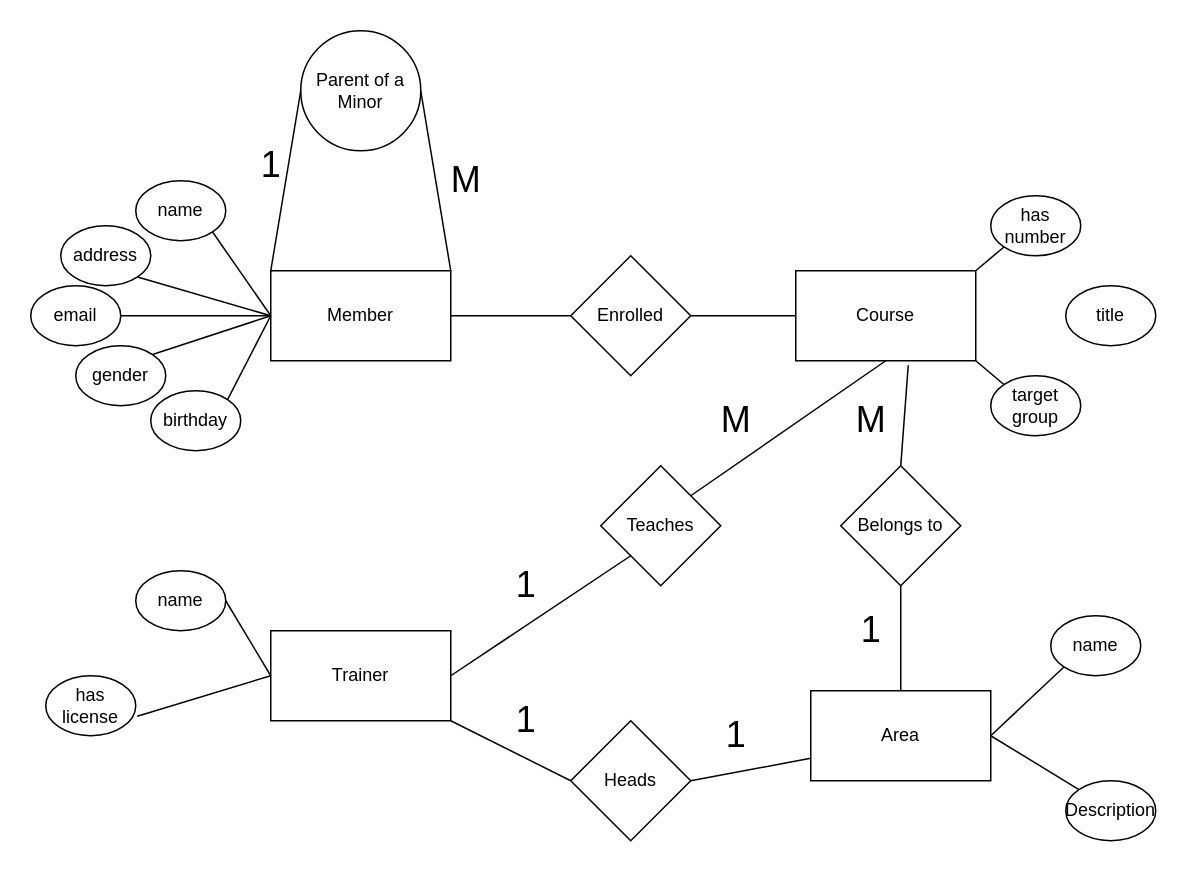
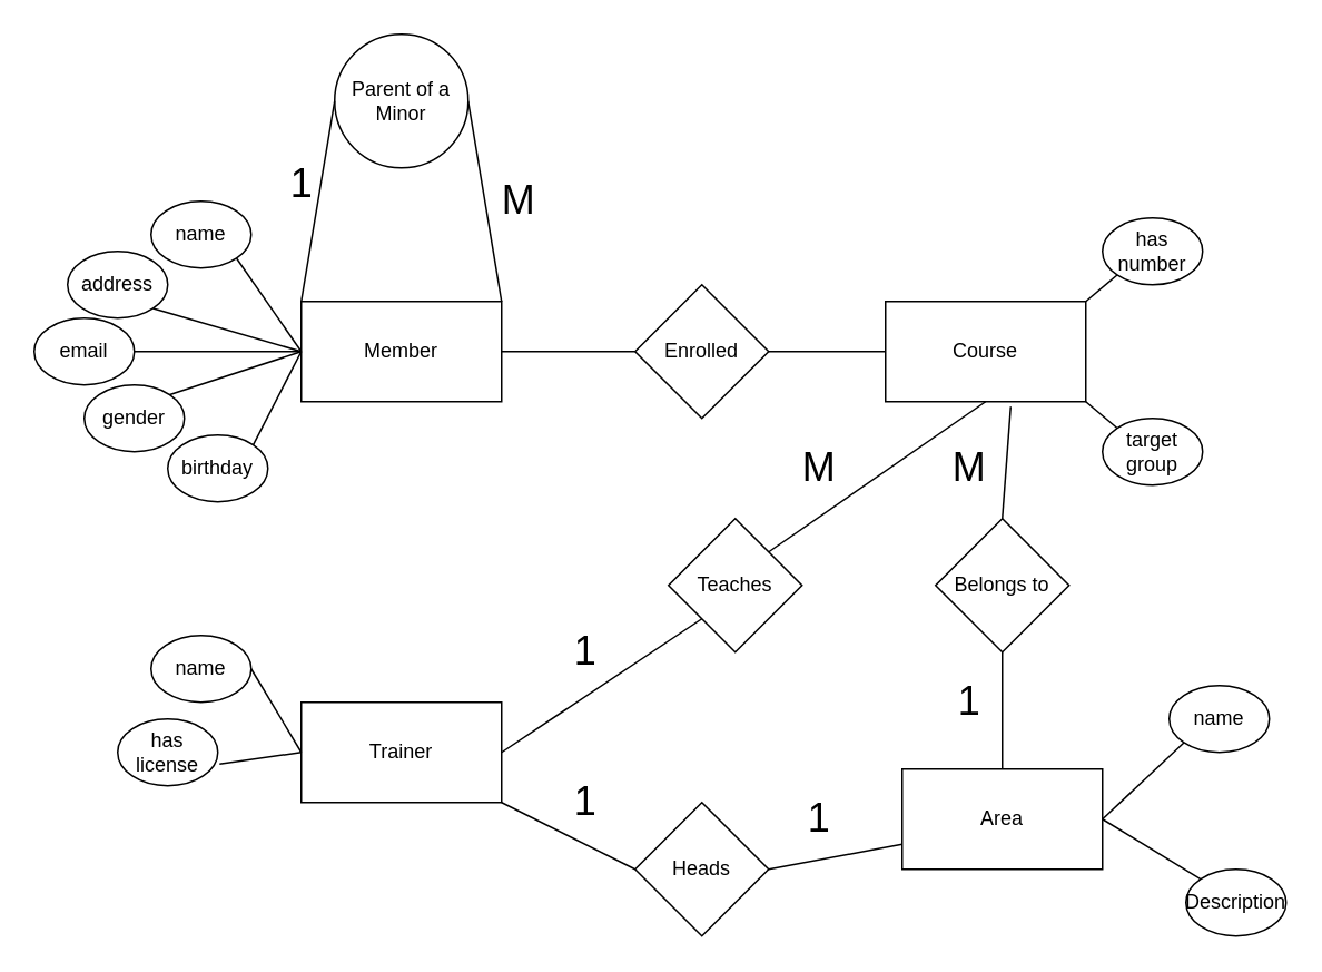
  <mxCell id="0" />
  <mxCell id="1" parent="0" />
  <mxCell id="2" value="Member" style="rounded=0;whiteSpace=wrap;html=1;" vertex="1" parent="1"><mxGeometry x="180" y="180" width="120" height="60" as="geometry" /></mxCell>
  <mxCell id="3" value="name" style="ellipse;whiteSpace=wrap;html=1;" vertex="1" parent="1"><mxGeometry x="90" y="120" width="60" height="40" as="geometry" /></mxCell>
  <mxCell id="4" value="address" style="ellipse;whiteSpace=wrap;html=1;" vertex="1" parent="1"><mxGeometry x="40" y="150" width="60" height="40" as="geometry" /></mxCell>
  <mxCell id="5" value="email" style="ellipse;whiteSpace=wrap;html=1;" vertex="1" parent="1"><mxGeometry x="20" y="190" width="60" height="40" as="geometry" /></mxCell>
  <mxCell id="6" value="gender" style="ellipse;whiteSpace=wrap;html=1;" vertex="1" parent="1"><mxGeometry x="50" y="230" width="60" height="40" as="geometry" /></mxCell>
  <mxCell id="7" value="birthday" style="ellipse;whiteSpace=wrap;html=1;" vertex="1" parent="1"><mxGeometry x="100" y="260" width="60" height="40" as="geometry" /></mxCell>
  <mxCell id="8" value="" style="endArrow=none;html=1;rounded=0;exitX=1;exitY=1;exitDx=0;exitDy=0;entryX=0;entryY=0.5;entryDx=0;entryDy=0;" edge="1" parent="1" source="3" target="2"><mxGeometry width="50" height="50" relative="1" as="geometry"><mxPoint x="380" y="300" as="sourcePoint" /><mxPoint x="430" y="250" as="targetPoint" /></mxGeometry></mxCell>
  <mxCell id="9" value="" style="endArrow=none;html=1;rounded=0;exitX=1;exitY=1;exitDx=0;exitDy=0;entryX=0;entryY=0.5;entryDx=0;entryDy=0;" edge="1" parent="1" source="4" target="2"><mxGeometry width="50" height="50" relative="1" as="geometry"><mxPoint x="380" y="300" as="sourcePoint" /><mxPoint x="430" y="250" as="targetPoint" /></mxGeometry></mxCell>
  <mxCell id="10" value="" style="endArrow=none;html=1;rounded=0;exitX=1;exitY=0.5;exitDx=0;exitDy=0;entryX=0;entryY=0.5;entryDx=0;entryDy=0;" edge="1" parent="1" source="5" target="2"><mxGeometry width="50" height="50" relative="1" as="geometry"><mxPoint x="380" y="300" as="sourcePoint" /><mxPoint x="430" y="250" as="targetPoint" /></mxGeometry></mxCell>
  <mxCell id="11" value="" style="endArrow=none;html=1;rounded=0;exitX=1;exitY=0;exitDx=0;exitDy=0;entryX=0;entryY=0.5;entryDx=0;entryDy=0;" edge="1" parent="1" source="6" target="2"><mxGeometry width="50" height="50" relative="1" as="geometry"><mxPoint x="380" y="300" as="sourcePoint" /><mxPoint x="430" y="250" as="targetPoint" /></mxGeometry></mxCell>
  <mxCell id="12" value="" style="endArrow=none;html=1;rounded=0;exitX=1;exitY=0;exitDx=0;exitDy=0;entryX=0;entryY=0.5;entryDx=0;entryDy=0;" edge="1" parent="1" source="7" target="2"><mxGeometry width="50" height="50" relative="1" as="geometry"><mxPoint x="380" y="300" as="sourcePoint" /><mxPoint x="430" y="250" as="targetPoint" /></mxGeometry></mxCell>
  <mxCell id="13" value="Parent of a Minor" style="ellipse;whiteSpace=wrap;html=1;" vertex="1" parent="1"><mxGeometry x="200" y="20" width="80" height="80" as="geometry" /></mxCell>
  <mxCell id="14" value="" style="endArrow=none;html=1;rounded=0;exitX=0;exitY=0;exitDx=0;exitDy=0;entryX=0;entryY=0.5;entryDx=0;entryDy=0;" edge="1" parent="1" source="2" target="13"><mxGeometry width="50" height="50" relative="1" as="geometry"><mxPoint x="380" y="300" as="sourcePoint" /><mxPoint x="430" y="250" as="targetPoint" /></mxGeometry></mxCell>
  <mxCell id="15" value="" style="endArrow=none;html=1;rounded=0;exitX=1;exitY=0.5;exitDx=0;exitDy=0;entryX=1;entryY=0;entryDx=0;entryDy=0;" edge="1" parent="1" source="13" target="2"><mxGeometry width="50" height="50" relative="1" as="geometry"><mxPoint x="380" y="300" as="sourcePoint" /><mxPoint x="430" y="250" as="targetPoint" /></mxGeometry></mxCell>
  <mxCell id="16" value="M" style="text;html=1;align=center;verticalAlign=middle;resizable=0;points=[];autosize=1;strokeColor=none;fillColor=none;fontSize=24;" vertex="1" parent="1"><mxGeometry x="290" y="100" width="40" height="40" as="geometry" /></mxCell>
  <mxCell id="17" value="1" style="text;html=1;align=center;verticalAlign=middle;resizable=0;points=[];autosize=1;strokeColor=none;fillColor=none;fontSize=24;" vertex="1" parent="1"><mxGeometry x="160" y="90" width="40" height="40" as="geometry" /></mxCell>
  <mxCell id="18" value="Course" style="rounded=0;whiteSpace=wrap;html=1;" vertex="1" parent="1"><mxGeometry x="530" y="180" width="120" height="60" as="geometry" /></mxCell>
  <mxCell id="19" value="has number" style="ellipse;whiteSpace=wrap;html=1;" vertex="1" parent="1"><mxGeometry x="660" y="130" width="60" height="40" as="geometry" /></mxCell>
- <mxCell id="20" value="title" style="ellipse;whiteSpace=wrap;html=1;" vertex="1" parent="1"><mxGeometry x="710" y="190" width="60" height="40" as="geometry" /></mxCell>
  <mxCell id="21" value="target group" style="ellipse;whiteSpace=wrap;html=1;" vertex="1" parent="1"><mxGeometry x="660" y="250" width="60" height="40" as="geometry" /></mxCell>
  <mxCell id="22" value="" style="endArrow=none;html=1;rounded=0;entryX=1;entryY=0;entryDx=0;entryDy=0;exitX=0;exitY=1;exitDx=0;exitDy=0;" edge="1" parent="1" source="19" target="18"><mxGeometry width="50" height="50" relative="1" as="geometry"><mxPoint x="380" y="300" as="sourcePoint" /><mxPoint x="430" y="250" as="targetPoint" /></mxGeometry></mxCell>
  <mxCell id="23" value="" style="endArrow=none;html=1;rounded=0;entryX=1;entryY=1;entryDx=0;entryDy=0;exitX=0;exitY=0;exitDx=0;exitDy=0;" edge="1" parent="1" source="21" target="18"><mxGeometry width="50" height="50" relative="1" as="geometry"><mxPoint x="380" y="300" as="sourcePoint" /><mxPoint x="430" y="250" as="targetPoint" /></mxGeometry></mxCell>
  <mxCell id="24" value="Trainer" style="rounded=0;whiteSpace=wrap;html=1;" vertex="1" parent="1"><mxGeometry x="180" y="420" width="120" height="60" as="geometry" /></mxCell>
  <mxCell id="25" value="" style="endArrow=none;html=1;rounded=0;exitX=0;exitY=0.5;exitDx=0;exitDy=0;entryX=1;entryY=0.5;entryDx=0;entryDy=0;" edge="1" parent="1" source="24" target="26"><mxGeometry width="50" height="50" relative="1" as="geometry"><mxPoint x="380" y="300" as="sourcePoint" /><mxPoint x="160" y="390" as="targetPoint" /></mxGeometry></mxCell>
  <mxCell id="26" value="name" style="ellipse;whiteSpace=wrap;html=1;" vertex="1" parent="1"><mxGeometry x="90" y="380" width="60" height="40" as="geometry" /></mxCell>
- <mxCell id="27" value="has license" style="ellipse;whiteSpace=wrap;html=1;" vertex="1" parent="1"><mxGeometry x="30" y="450" width="60" height="40" as="geometry" /></mxCell>
+ <mxCell id="27" value="has license" style="ellipse;whiteSpace=wrap;html=1;" vertex="1" parent="1"><mxGeometry x="70" y="430" width="60" height="40" as="geometry" /></mxCell>
  <mxCell id="28" value="" style="endArrow=none;html=1;rounded=0;exitX=0;exitY=0.5;exitDx=0;exitDy=0;entryX=1.017;entryY=0.675;entryDx=0;entryDy=0;entryPerimeter=0;" edge="1" parent="1" source="24" target="27"><mxGeometry width="50" height="50" relative="1" as="geometry"><mxPoint x="380" y="300" as="sourcePoint" /><mxPoint x="430" y="250" as="targetPoint" /></mxGeometry></mxCell>
  <mxCell id="29" value="Teaches" style="rhombus;whiteSpace=wrap;html=1;" vertex="1" parent="1"><mxGeometry x="400" y="310" width="80" height="80" as="geometry" /></mxCell>
  <mxCell id="30" value="" style="endArrow=none;html=1;rounded=0;exitX=1;exitY=0.5;exitDx=0;exitDy=0;entryX=0;entryY=1;entryDx=0;entryDy=0;" edge="1" parent="1" source="24" target="29"><mxGeometry width="50" height="50" relative="1" as="geometry"><mxPoint x="380" y="300" as="sourcePoint" /><mxPoint x="430" y="250" as="targetPoint" /></mxGeometry></mxCell>
  <mxCell id="31" value="" style="endArrow=none;html=1;rounded=0;entryX=0.5;entryY=1;entryDx=0;entryDy=0;exitX=1;exitY=0;exitDx=0;exitDy=0;" edge="1" parent="1" source="29" target="18"><mxGeometry width="50" height="50" relative="1" as="geometry"><mxPoint x="380" y="300" as="sourcePoint" /><mxPoint x="430" y="250" as="targetPoint" /></mxGeometry></mxCell>
  <mxCell id="32" value="1" style="text;html=1;align=center;verticalAlign=middle;resizable=0;points=[];autosize=1;strokeColor=none;fillColor=none;fontSize=24;" vertex="1" parent="1"><mxGeometry x="330" y="370" width="40" height="40" as="geometry" /></mxCell>
  <mxCell id="33" value="M" style="text;html=1;align=center;verticalAlign=middle;resizable=0;points=[];autosize=1;strokeColor=none;fillColor=none;fontSize=24;" vertex="1" parent="1"><mxGeometry x="470" y="260" width="40" height="40" as="geometry" /></mxCell>
  <mxCell id="34" value="Area" style="rounded=0;whiteSpace=wrap;html=1;" vertex="1" parent="1"><mxGeometry x="540" y="460" width="120" height="60" as="geometry" /></mxCell>
  <mxCell id="35" value="name" style="ellipse;whiteSpace=wrap;html=1;" vertex="1" parent="1"><mxGeometry x="700" y="410" width="60" height="40" as="geometry" /></mxCell>
  <mxCell id="36" value="Description" style="ellipse;whiteSpace=wrap;html=1;" vertex="1" parent="1"><mxGeometry x="710" y="520" width="60" height="40" as="geometry" /></mxCell>
  <mxCell id="37" value="" style="endArrow=none;html=1;rounded=0;exitX=1;exitY=0.5;exitDx=0;exitDy=0;entryX=0;entryY=0;entryDx=0;entryDy=0;" edge="1" parent="1" source="34" target="36"><mxGeometry width="50" height="50" relative="1" as="geometry"><mxPoint x="390" y="340" as="sourcePoint" /><mxPoint x="440" y="290" as="targetPoint" /></mxGeometry></mxCell>
  <mxCell id="38" value="" style="endArrow=none;html=1;rounded=0;exitX=1;exitY=0.5;exitDx=0;exitDy=0;entryX=0;entryY=1;entryDx=0;entryDy=0;" edge="1" parent="1" source="34" target="35"><mxGeometry width="50" height="50" relative="1" as="geometry"><mxPoint x="390" y="340" as="sourcePoint" /><mxPoint x="440" y="290" as="targetPoint" /></mxGeometry></mxCell>
  <mxCell id="39" value="Belongs to" style="rhombus;whiteSpace=wrap;html=1;" vertex="1" parent="1"><mxGeometry x="560" y="310" width="80" height="80" as="geometry" /></mxCell>
  <mxCell id="40" value="" style="endArrow=none;html=1;rounded=0;exitX=0.5;exitY=0;exitDx=0;exitDy=0;entryX=0.5;entryY=1;entryDx=0;entryDy=0;" edge="1" parent="1" source="34" target="39"><mxGeometry width="50" height="50" relative="1" as="geometry"><mxPoint x="380" y="300" as="sourcePoint" /><mxPoint x="430" y="250" as="targetPoint" /></mxGeometry></mxCell>
  <mxCell id="41" value="" style="endArrow=none;html=1;rounded=0;entryX=0.625;entryY=1.05;entryDx=0;entryDy=0;exitX=0.5;exitY=0;exitDx=0;exitDy=0;entryPerimeter=0;" edge="1" parent="1" source="39" target="18"><mxGeometry width="50" height="50" relative="1" as="geometry"><mxPoint x="380" y="300" as="sourcePoint" /><mxPoint x="430" y="250" as="targetPoint" /></mxGeometry></mxCell>
  <mxCell id="42" value="M" style="text;html=1;align=center;verticalAlign=middle;resizable=0;points=[];autosize=1;strokeColor=none;fillColor=none;fontSize=24;" vertex="1" parent="1"><mxGeometry x="560" y="260" width="40" height="40" as="geometry" /></mxCell>
  <mxCell id="43" value="1" style="text;html=1;align=center;verticalAlign=middle;resizable=0;points=[];autosize=1;strokeColor=none;fillColor=none;fontSize=24;" vertex="1" parent="1"><mxGeometry x="560" y="400" width="40" height="40" as="geometry" /></mxCell>
  <mxCell id="44" value="Heads" style="rhombus;whiteSpace=wrap;html=1;" vertex="1" parent="1"><mxGeometry x="380" y="480" width="80" height="80" as="geometry" /></mxCell>
  <mxCell id="45" value="" style="endArrow=none;html=1;rounded=0;exitX=1;exitY=1;exitDx=0;exitDy=0;entryX=0;entryY=0.5;entryDx=0;entryDy=0;" edge="1" parent="1" source="24" target="44"><mxGeometry width="50" height="50" relative="1" as="geometry"><mxPoint x="380" y="300" as="sourcePoint" /><mxPoint x="430" y="250" as="targetPoint" /></mxGeometry></mxCell>
  <mxCell id="46" value="" style="endArrow=none;html=1;rounded=0;entryX=0;entryY=0.75;entryDx=0;entryDy=0;exitX=1;exitY=0.5;exitDx=0;exitDy=0;" edge="1" parent="1" source="44" target="34"><mxGeometry width="50" height="50" relative="1" as="geometry"><mxPoint x="380" y="300" as="sourcePoint" /><mxPoint x="430" y="250" as="targetPoint" /></mxGeometry></mxCell>
  <mxCell id="47" value="1" style="text;html=1;align=center;verticalAlign=middle;resizable=0;points=[];autosize=1;strokeColor=none;fillColor=none;fontSize=24;" vertex="1" parent="1"><mxGeometry x="330" y="460" width="40" height="40" as="geometry" /></mxCell>
  <mxCell id="48" value="1" style="text;html=1;align=center;verticalAlign=middle;resizable=0;points=[];autosize=1;strokeColor=none;fillColor=none;fontSize=24;" vertex="1" parent="1"><mxGeometry x="470" y="470" width="40" height="40" as="geometry" /></mxCell>
  <mxCell id="49" value="Enrolled" style="rhombus;whiteSpace=wrap;html=1;" vertex="1" parent="1"><mxGeometry x="380" y="170" width="80" height="80" as="geometry" /></mxCell>
  <mxCell id="50" value="" style="endArrow=none;html=1;rounded=0;exitX=1;exitY=0.5;exitDx=0;exitDy=0;entryX=0;entryY=0.5;entryDx=0;entryDy=0;" edge="1" parent="1" source="2" target="49"><mxGeometry width="50" height="50" relative="1" as="geometry"><mxPoint x="380" y="300" as="sourcePoint" /><mxPoint x="430" y="250" as="targetPoint" /></mxGeometry></mxCell>
  <mxCell id="51" value="" style="endArrow=none;html=1;rounded=0;exitX=1;exitY=0.5;exitDx=0;exitDy=0;entryX=0;entryY=0.5;entryDx=0;entryDy=0;" edge="1" parent="1" source="49" target="18"><mxGeometry width="50" height="50" relative="1" as="geometry"><mxPoint x="380" y="300" as="sourcePoint" /><mxPoint x="430" y="250" as="targetPoint" /></mxGeometry></mxCell>
